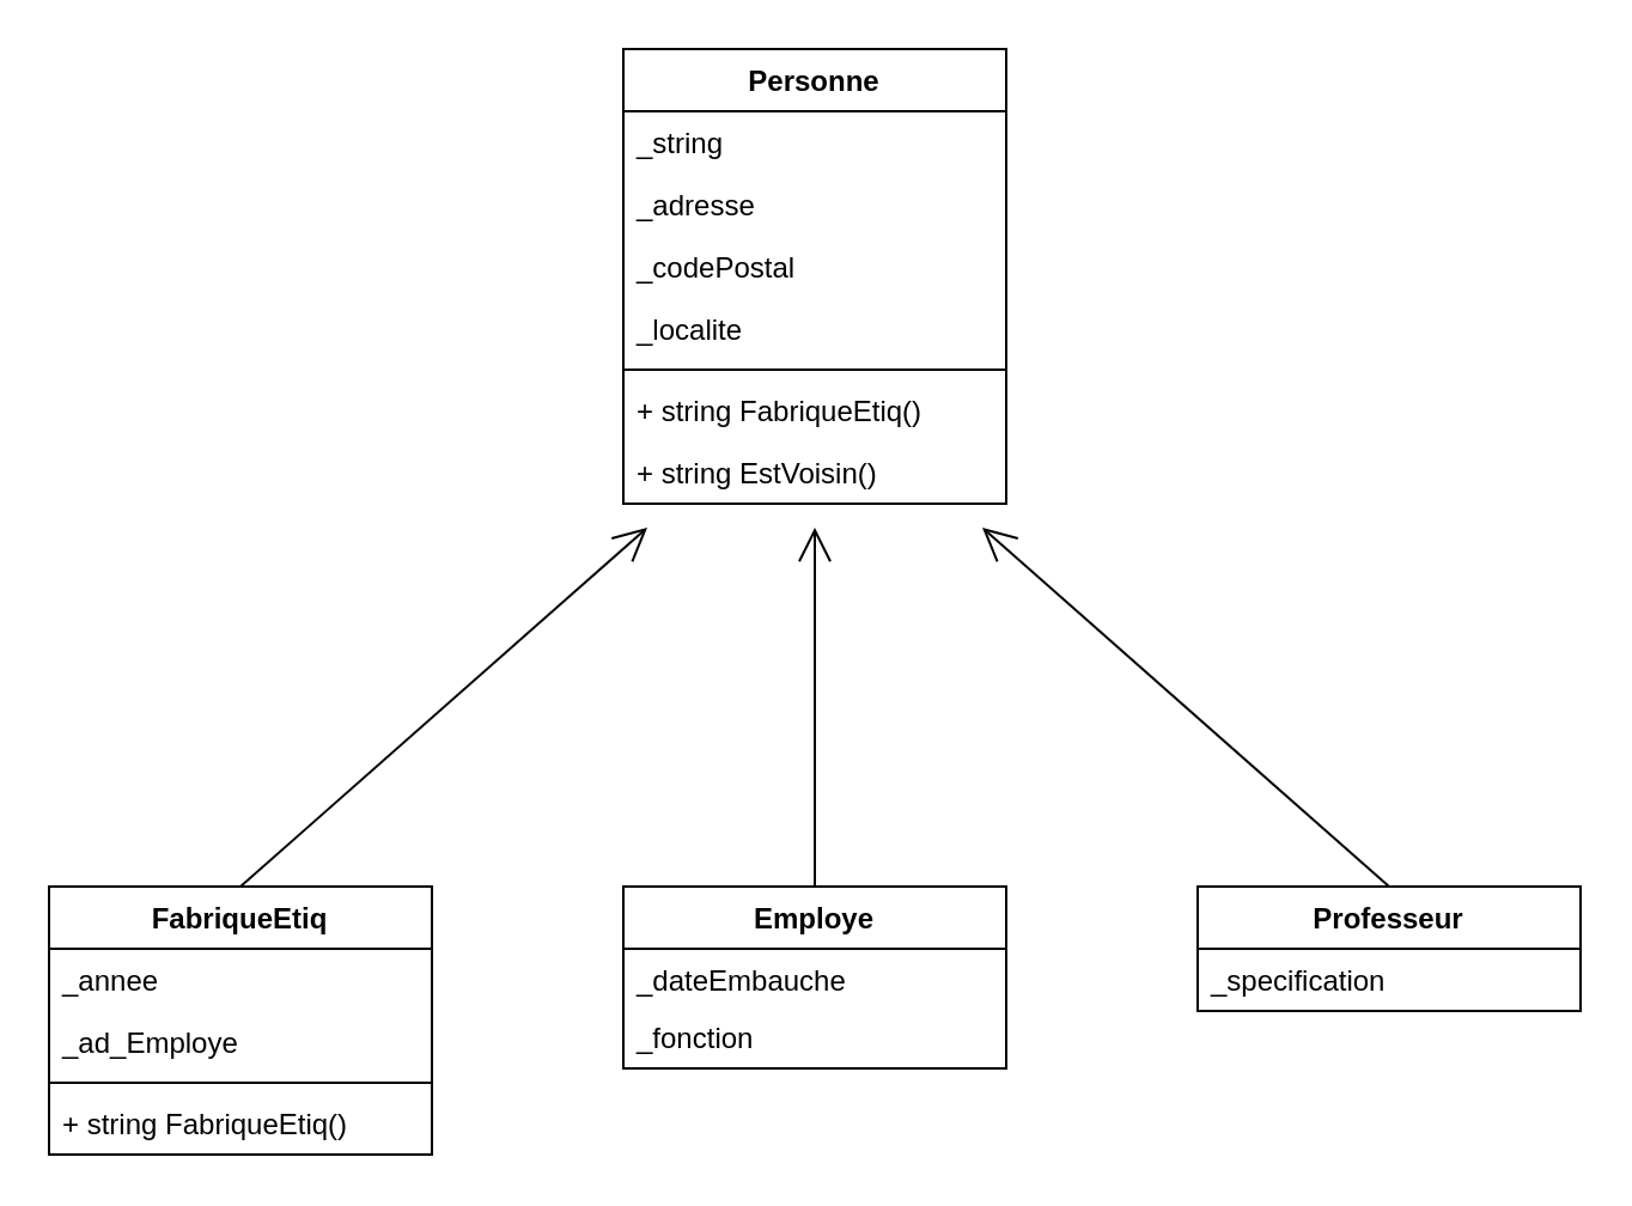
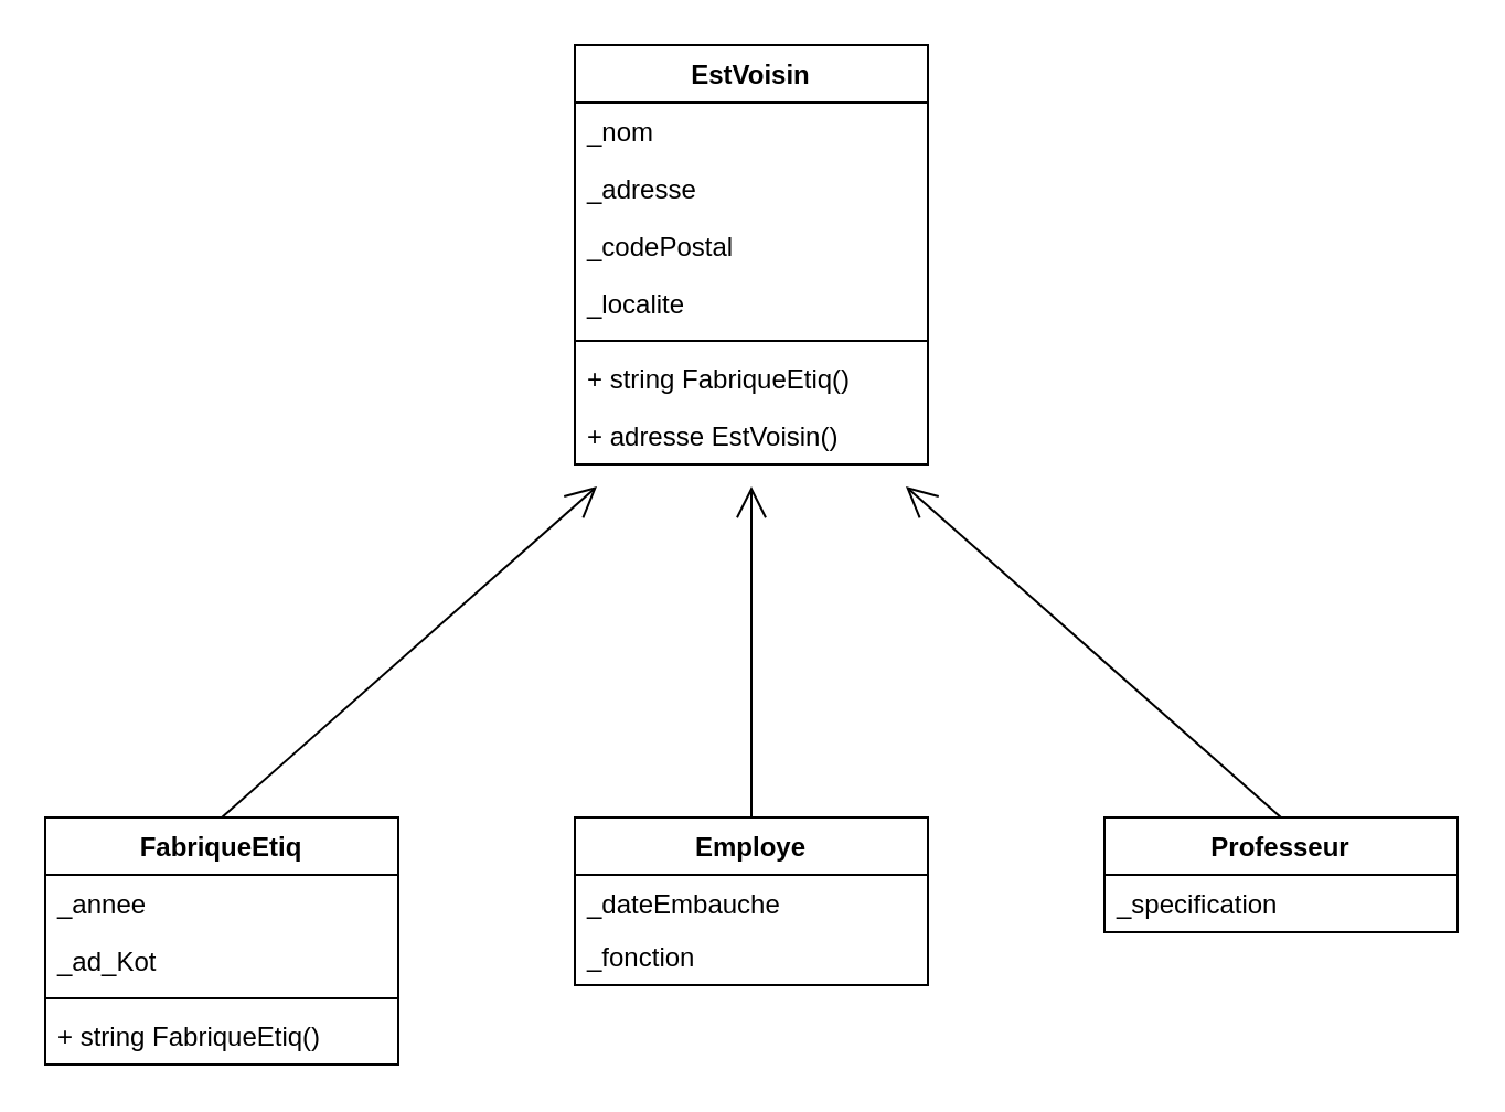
  <mxCell id="0" />
  <mxCell id="1" parent="0" />
- <mxCell id="2" value="Personne" style="swimlane;fontStyle=1;align=center;verticalAlign=top;childLayout=stackLayout;horizontal=1;startSize=26;horizontalStack=0;resizeParent=1;resizeParentMax=0;resizeLast=0;collapsible=1;marginBottom=0;" vertex="1" parent="1"><mxGeometry x="260" y="20" width="160" height="190" as="geometry" /></mxCell>
- <mxCell id="3" value="_string" style="text;strokeColor=none;fillColor=none;align=left;verticalAlign=top;spacingLeft=4;spacingRight=4;overflow=hidden;rotatable=0;points=[[0,0.5],[1,0.5]];portConstraint=eastwest;" vertex="1" parent="2"><mxGeometry y="26" width="160" height="26" as="geometry" /></mxCell>
+ <mxCell id="2" value="EstVoisin" style="swimlane;fontStyle=1;align=center;verticalAlign=top;childLayout=stackLayout;horizontal=1;startSize=26;horizontalStack=0;resizeParent=1;resizeParentMax=0;resizeLast=0;collapsible=1;marginBottom=0;" vertex="1" parent="1"><mxGeometry x="260" y="20" width="160" height="190" as="geometry" /></mxCell>
+ <mxCell id="3" value="_nom" style="text;strokeColor=none;fillColor=none;align=left;verticalAlign=top;spacingLeft=4;spacingRight=4;overflow=hidden;rotatable=0;points=[[0,0.5],[1,0.5]];portConstraint=eastwest;" vertex="1" parent="2"><mxGeometry y="26" width="160" height="26" as="geometry" /></mxCell>
  <mxCell id="4" value="_adresse" style="text;strokeColor=none;fillColor=none;align=left;verticalAlign=top;spacingLeft=4;spacingRight=4;overflow=hidden;rotatable=0;points=[[0,0.5],[1,0.5]];portConstraint=eastwest;" vertex="1" parent="2"><mxGeometry y="52" width="160" height="26" as="geometry" /></mxCell>
  <mxCell id="5" value="_codePostal" style="text;strokeColor=none;fillColor=none;align=left;verticalAlign=top;spacingLeft=4;spacingRight=4;overflow=hidden;rotatable=0;points=[[0,0.5],[1,0.5]];portConstraint=eastwest;" vertex="1" parent="2"><mxGeometry y="78" width="160" height="26" as="geometry" /></mxCell>
  <mxCell id="6" value="_localite" style="text;strokeColor=none;fillColor=none;align=left;verticalAlign=top;spacingLeft=4;spacingRight=4;overflow=hidden;rotatable=0;points=[[0,0.5],[1,0.5]];portConstraint=eastwest;" vertex="1" parent="2"><mxGeometry y="104" width="160" height="26" as="geometry" /></mxCell>
  <mxCell id="7" value="" style="line;strokeWidth=1;fillColor=none;align=left;verticalAlign=middle;spacingTop=-1;spacingLeft=3;spacingRight=3;rotatable=0;labelPosition=right;points=[];portConstraint=eastwest;strokeColor=inherit;" vertex="1" parent="2"><mxGeometry y="130" width="160" height="8" as="geometry" /></mxCell>
  <mxCell id="8" value="+ string FabriqueEtiq()" style="text;strokeColor=none;fillColor=none;align=left;verticalAlign=top;spacingLeft=4;spacingRight=4;overflow=hidden;rotatable=0;points=[[0,0.5],[1,0.5]];portConstraint=eastwest;" vertex="1" parent="2"><mxGeometry y="138" width="160" height="26" as="geometry" /></mxCell>
- <mxCell id="9" value="+ string EstVoisin()" style="text;strokeColor=none;fillColor=none;align=left;verticalAlign=top;spacingLeft=4;spacingRight=4;overflow=hidden;rotatable=0;points=[[0,0.5],[1,0.5]];portConstraint=eastwest;" vertex="1" parent="2"><mxGeometry y="164" width="160" height="26" as="geometry" /></mxCell>
+ <mxCell id="9" value="+ adresse EstVoisin()" style="text;strokeColor=none;fillColor=none;align=left;verticalAlign=top;spacingLeft=4;spacingRight=4;overflow=hidden;rotatable=0;points=[[0,0.5],[1,0.5]];portConstraint=eastwest;" vertex="1" parent="2"><mxGeometry y="164" width="160" height="26" as="geometry" /></mxCell>
  <mxCell id="10" value="Professeur" style="swimlane;fontStyle=1;align=center;verticalAlign=top;childLayout=stackLayout;horizontal=1;startSize=26;horizontalStack=0;resizeParent=1;resizeParentMax=0;resizeLast=0;collapsible=1;marginBottom=0;" vertex="1" parent="1"><mxGeometry x="500" y="370" width="160" height="52" as="geometry" /></mxCell>
  <mxCell id="11" value="_specification" style="text;strokeColor=none;fillColor=none;align=left;verticalAlign=top;spacingLeft=4;spacingRight=4;overflow=hidden;rotatable=0;points=[[0,0.5],[1,0.5]];portConstraint=eastwest;" vertex="1" parent="10"><mxGeometry y="26" width="160" height="26" as="geometry" /></mxCell>
  <mxCell id="12" value="Employe" style="swimlane;fontStyle=1;align=center;verticalAlign=top;childLayout=stackLayout;horizontal=1;startSize=26;horizontalStack=0;resizeParent=1;resizeParentMax=0;resizeLast=0;collapsible=1;marginBottom=0;" vertex="1" parent="1"><mxGeometry x="260" y="370" width="160" height="76" as="geometry" /></mxCell>
  <mxCell id="13" value="_dateEmbauche" style="text;strokeColor=none;fillColor=none;align=left;verticalAlign=top;spacingLeft=4;spacingRight=4;overflow=hidden;rotatable=0;points=[[0,0.5],[1,0.5]];portConstraint=eastwest;" vertex="1" parent="12"><mxGeometry y="26" width="160" height="24" as="geometry" /></mxCell>
  <mxCell id="14" value="_fonction" style="text;strokeColor=none;fillColor=none;align=left;verticalAlign=top;spacingLeft=4;spacingRight=4;overflow=hidden;rotatable=0;points=[[0,0.5],[1,0.5]];portConstraint=eastwest;" vertex="1" parent="12"><mxGeometry y="50" width="160" height="26" as="geometry" /></mxCell>
  <mxCell id="15" value="FabriqueEtiq" style="swimlane;fontStyle=1;align=center;verticalAlign=top;childLayout=stackLayout;horizontal=1;startSize=26;horizontalStack=0;resizeParent=1;resizeParentMax=0;resizeLast=0;collapsible=1;marginBottom=0;" vertex="1" parent="1"><mxGeometry x="20" y="370" width="160" height="112" as="geometry" /></mxCell>
  <mxCell id="16" value="_annee" style="text;strokeColor=none;fillColor=none;align=left;verticalAlign=top;spacingLeft=4;spacingRight=4;overflow=hidden;rotatable=0;points=[[0,0.5],[1,0.5]];portConstraint=eastwest;" vertex="1" parent="15"><mxGeometry y="26" width="160" height="26" as="geometry" /></mxCell>
- <mxCell id="17" value="_ad_Employe" style="text;strokeColor=none;fillColor=none;align=left;verticalAlign=top;spacingLeft=4;spacingRight=4;overflow=hidden;rotatable=0;points=[[0,0.5],[1,0.5]];portConstraint=eastwest;" vertex="1" parent="15"><mxGeometry y="52" width="160" height="26" as="geometry" /></mxCell>
+ <mxCell id="17" value="_ad_Kot" style="text;strokeColor=none;fillColor=none;align=left;verticalAlign=top;spacingLeft=4;spacingRight=4;overflow=hidden;rotatable=0;points=[[0,0.5],[1,0.5]];portConstraint=eastwest;" vertex="1" parent="15"><mxGeometry y="52" width="160" height="26" as="geometry" /></mxCell>
  <mxCell id="18" value="" style="line;strokeWidth=1;fillColor=none;align=left;verticalAlign=middle;spacingTop=-1;spacingLeft=3;spacingRight=3;rotatable=0;labelPosition=right;points=[];portConstraint=eastwest;strokeColor=inherit;" vertex="1" parent="15"><mxGeometry y="78" width="160" height="8" as="geometry" /></mxCell>
  <mxCell id="19" value="+ string FabriqueEtiq()" style="text;strokeColor=none;fillColor=none;align=left;verticalAlign=top;spacingLeft=4;spacingRight=4;overflow=hidden;rotatable=0;points=[[0,0.5],[1,0.5]];portConstraint=eastwest;" vertex="1" parent="15"><mxGeometry y="86" width="160" height="26" as="geometry" /></mxCell>
  <mxCell id="20" value="" style="endArrow=open;endFill=1;endSize=12;html=1;rounded=0;exitX=0.5;exitY=0;exitDx=0;exitDy=0;" edge="1" parent="1" source="15"><mxGeometry width="160" relative="1" as="geometry"><mxPoint x="100" y="330" as="sourcePoint" /><mxPoint x="270" y="220" as="targetPoint" /></mxGeometry></mxCell>
  <mxCell id="21" value="" style="endArrow=open;endFill=1;endSize=12;html=1;rounded=0;exitX=0.5;exitY=0;exitDx=0;exitDy=0;" edge="1" parent="1" source="10"><mxGeometry width="160" relative="1" as="geometry"><mxPoint x="460" y="330" as="sourcePoint" /><mxPoint x="410" y="220" as="targetPoint" /></mxGeometry></mxCell>
  <mxCell id="22" value="" style="endArrow=open;endFill=1;endSize=12;html=1;rounded=0;exitX=0.5;exitY=0;exitDx=0;exitDy=0;" edge="1" parent="1" source="12"><mxGeometry width="160" relative="1" as="geometry"><mxPoint x="255" y="380" as="sourcePoint" /><mxPoint x="340" y="220" as="targetPoint" /></mxGeometry></mxCell>
